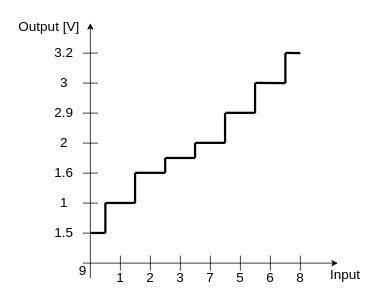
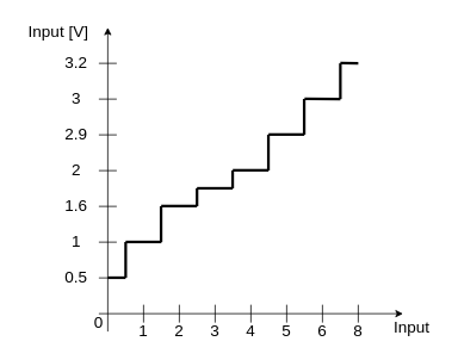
  <mxCell id="0" />
  <mxCell id="1" parent="0" />
  <mxCell id="2" value="" style="endArrow=classic;html=1;rounded=0;strokeColor=default;fontColor=#000000;" parent="1" edge="1"><mxGeometry width="50" height="50" relative="1" as="geometry"><mxPoint x="120" y="370" as="sourcePoint" /><mxPoint x="120" y="30" as="targetPoint" /></mxGeometry></mxCell>
  <mxCell id="3" value="" style="endArrow=classic;html=1;rounded=0;strokeColor=default;fontColor=#000000;" parent="1" edge="1"><mxGeometry width="50" height="50" relative="1" as="geometry"><mxPoint x="110" y="350" as="sourcePoint" /><mxPoint x="450" y="350" as="targetPoint" /></mxGeometry></mxCell>
  <mxCell id="4" value="" style="endArrow=none;html=1;rounded=0;strokeColor=default;fontColor=#000000;" parent="1" edge="1"><mxGeometry width="50" height="50" relative="1" as="geometry"><mxPoint x="110" y="150" as="sourcePoint" /><mxPoint x="130" y="150" as="targetPoint" /></mxGeometry></mxCell>
  <mxCell id="5" value="" style="endArrow=none;html=1;rounded=0;strokeColor=default;fontColor=#000000;" parent="1" edge="1"><mxGeometry width="50" height="50" relative="1" as="geometry"><mxPoint x="110" y="190" as="sourcePoint" /><mxPoint x="130" y="190" as="targetPoint" /></mxGeometry></mxCell>
  <mxCell id="6" value="" style="endArrow=none;html=1;rounded=0;strokeColor=default;fontColor=#000000;" parent="1" edge="1"><mxGeometry width="50" height="50" relative="1" as="geometry"><mxPoint x="110" y="230" as="sourcePoint" /><mxPoint x="130" y="230" as="targetPoint" /></mxGeometry></mxCell>
  <mxCell id="7" value="" style="endArrow=none;html=1;rounded=0;strokeColor=default;fontColor=#000000;" parent="1" edge="1"><mxGeometry width="50" height="50" relative="1" as="geometry"><mxPoint x="110" y="270" as="sourcePoint" /><mxPoint x="130" y="270" as="targetPoint" /></mxGeometry></mxCell>
  <mxCell id="8" value="" style="endArrow=none;html=1;rounded=0;strokeColor=default;fontColor=#000000;" parent="1" edge="1"><mxGeometry width="50" height="50" relative="1" as="geometry"><mxPoint x="110" y="310" as="sourcePoint" /><mxPoint x="130" y="310" as="targetPoint" /></mxGeometry></mxCell>
  <mxCell id="9" value="" style="endArrow=none;html=1;rounded=0;strokeWidth=3;strokeColor=default;fontColor=#000000;" parent="1" edge="1"><mxGeometry width="50" height="50" relative="1" as="geometry"><mxPoint x="120" y="309.79" as="sourcePoint" /><mxPoint x="140" y="309.79" as="targetPoint" /></mxGeometry></mxCell>
  <mxCell id="10" value="" style="endArrow=none;html=1;rounded=0;strokeWidth=3;strokeColor=default;fontColor=#000000;" parent="1" edge="1"><mxGeometry width="50" height="50" relative="1" as="geometry"><mxPoint x="140" y="269.79" as="sourcePoint" /><mxPoint x="180" y="269.79" as="targetPoint" /></mxGeometry></mxCell>
  <mxCell id="11" value="" style="endArrow=none;html=1;rounded=0;strokeWidth=1;strokeColor=default;fontColor=#000000;" parent="1" edge="1"><mxGeometry width="50" height="50" relative="1" as="geometry"><mxPoint x="160" y="360" as="sourcePoint" /><mxPoint x="160" y="340" as="targetPoint" /></mxGeometry></mxCell>
  <mxCell id="12" value="" style="endArrow=none;html=1;rounded=0;strokeWidth=1;strokeColor=default;fontColor=#000000;" parent="1" edge="1"><mxGeometry width="50" height="50" relative="1" as="geometry"><mxPoint x="200" y="360" as="sourcePoint" /><mxPoint x="200" y="340" as="targetPoint" /></mxGeometry></mxCell>
  <mxCell id="13" value="" style="endArrow=none;html=1;rounded=0;strokeWidth=1;strokeColor=default;fontColor=#000000;" parent="1" edge="1"><mxGeometry width="50" height="50" relative="1" as="geometry"><mxPoint x="240" y="360" as="sourcePoint" /><mxPoint x="240" y="340" as="targetPoint" /></mxGeometry></mxCell>
  <mxCell id="14" value="" style="endArrow=none;html=1;rounded=0;strokeWidth=1;strokeColor=default;fontColor=#000000;" parent="1" edge="1"><mxGeometry width="50" height="50" relative="1" as="geometry"><mxPoint x="280" y="360" as="sourcePoint" /><mxPoint x="280" y="340" as="targetPoint" /></mxGeometry></mxCell>
  <mxCell id="15" value="" style="endArrow=none;html=1;rounded=0;strokeWidth=1;strokeColor=default;fontColor=#000000;" parent="1" edge="1"><mxGeometry width="50" height="50" relative="1" as="geometry"><mxPoint x="320" y="360" as="sourcePoint" /><mxPoint x="320" y="340" as="targetPoint" /></mxGeometry></mxCell>
  <mxCell id="16" value="" style="endArrow=none;html=1;rounded=0;strokeWidth=1;strokeColor=default;fontColor=#000000;" parent="1" edge="1"><mxGeometry width="50" height="50" relative="1" as="geometry"><mxPoint x="360" y="360" as="sourcePoint" /><mxPoint x="360" y="340" as="targetPoint" /></mxGeometry></mxCell>
  <mxCell id="17" value="" style="endArrow=none;html=1;rounded=0;strokeWidth=1;strokeColor=default;fontColor=#000000;" parent="1" edge="1"><mxGeometry width="50" height="50" relative="1" as="geometry"><mxPoint x="400" y="360" as="sourcePoint" /><mxPoint x="400" y="340" as="targetPoint" /></mxGeometry></mxCell>
- <mxCell id="18" value="9" style="text;html=1;strokeColor=none;fillColor=none;align=center;verticalAlign=middle;whiteSpace=wrap;rounded=0;fontSize=18;fontColor=#000000;" parent="1" vertex="1"><mxGeometry x="100" y="350" width="20" height="20" as="geometry" /></mxCell>
+ <mxCell id="18" value="0" style="text;html=1;strokeColor=none;fillColor=none;align=center;verticalAlign=middle;whiteSpace=wrap;rounded=0;fontSize=18;fontColor=#000000;" parent="1" vertex="1"><mxGeometry x="100" y="350" width="20" height="20" as="geometry" /></mxCell>
  <mxCell id="19" value="1" style="text;html=1;strokeColor=none;fillColor=none;align=center;verticalAlign=middle;whiteSpace=wrap;rounded=0;fontSize=18;fontColor=#000000;" parent="1" vertex="1"><mxGeometry x="150" y="360" width="20" height="20" as="geometry" /></mxCell>
  <mxCell id="20" value="2" style="text;html=1;strokeColor=none;fillColor=none;align=center;verticalAlign=middle;whiteSpace=wrap;rounded=0;fontSize=18;fontColor=#000000;" parent="1" vertex="1"><mxGeometry x="190" y="360" width="20" height="20" as="geometry" /></mxCell>
  <mxCell id="21" value="3" style="text;html=1;strokeColor=none;fillColor=none;align=center;verticalAlign=middle;whiteSpace=wrap;rounded=0;fontSize=18;fontColor=#000000;" parent="1" vertex="1"><mxGeometry x="230" y="360" width="20" height="20" as="geometry" /></mxCell>
- <mxCell id="22" value="7" style="text;html=1;strokeColor=none;fillColor=none;align=center;verticalAlign=middle;whiteSpace=wrap;rounded=0;fontSize=18;fontColor=#000000;" parent="1" vertex="1"><mxGeometry x="270" y="360" width="20" height="20" as="geometry" /></mxCell>
+ <mxCell id="22" value="4" style="text;html=1;strokeColor=none;fillColor=none;align=center;verticalAlign=middle;whiteSpace=wrap;rounded=0;fontSize=18;fontColor=#000000;" parent="1" vertex="1"><mxGeometry x="270" y="360" width="20" height="20" as="geometry" /></mxCell>
  <mxCell id="23" value="5" style="text;html=1;strokeColor=none;fillColor=none;align=center;verticalAlign=middle;whiteSpace=wrap;rounded=0;fontSize=18;fontColor=#000000;" parent="1" vertex="1"><mxGeometry x="310" y="360" width="20" height="20" as="geometry" /></mxCell>
  <mxCell id="24" value="6" style="text;html=1;strokeColor=none;fillColor=none;align=center;verticalAlign=middle;whiteSpace=wrap;rounded=0;fontSize=18;fontColor=#000000;" parent="1" vertex="1"><mxGeometry x="350" y="360" width="20" height="20" as="geometry" /></mxCell>
  <mxCell id="25" value="8" style="text;html=1;strokeColor=none;fillColor=none;align=center;verticalAlign=middle;whiteSpace=wrap;rounded=0;fontSize=18;fontColor=#000000;" parent="1" vertex="1"><mxGeometry x="390" y="360" width="20" height="20" as="geometry" /></mxCell>
  <mxCell id="26" value="Input" style="text;html=1;strokeColor=none;fillColor=none;align=center;verticalAlign=middle;whiteSpace=wrap;rounded=0;fontSize=18;fontColor=#000000;" parent="1" vertex="1"><mxGeometry x="430" y="350" width="60" height="30" as="geometry" /></mxCell>
- <mxCell id="27" value="Output [V]" style="text;html=1;strokeColor=none;fillColor=none;align=center;verticalAlign=middle;whiteSpace=wrap;rounded=0;fontSize=18;fontColor=#000000;" parent="1" vertex="1"><mxGeometry x="20" y="20" width="90" height="30" as="geometry" /></mxCell>
- <mxCell id="28" value="1.5" style="text;html=1;strokeColor=none;fillColor=none;align=center;verticalAlign=middle;whiteSpace=wrap;rounded=0;fontSize=18;fontColor=#000000;" parent="1" vertex="1"><mxGeometry x="70" y="300" width="30" height="20" as="geometry" /></mxCell>
+ <mxCell id="27" value="Input [V]" style="text;html=1;strokeColor=none;fillColor=none;align=center;verticalAlign=middle;whiteSpace=wrap;rounded=0;fontSize=18;fontColor=#000000;" parent="1" vertex="1"><mxGeometry x="20" y="20" width="90" height="30" as="geometry" /></mxCell>
+ <mxCell id="28" value="0.5" style="text;html=1;strokeColor=none;fillColor=none;align=center;verticalAlign=middle;whiteSpace=wrap;rounded=0;fontSize=18;fontColor=#000000;" parent="1" vertex="1"><mxGeometry x="70" y="300" width="30" height="20" as="geometry" /></mxCell>
  <mxCell id="29" value="1" style="text;html=1;strokeColor=none;fillColor=none;align=center;verticalAlign=middle;whiteSpace=wrap;rounded=0;fontSize=18;fontColor=#000000;" parent="1" vertex="1"><mxGeometry x="70" y="260" width="30" height="20" as="geometry" /></mxCell>
  <mxCell id="30" value="2" style="text;html=1;strokeColor=none;fillColor=none;align=center;verticalAlign=middle;whiteSpace=wrap;rounded=0;fontSize=18;fontColor=#000000;" parent="1" vertex="1"><mxGeometry x="70" y="180" width="30" height="20" as="geometry" /></mxCell>
  <mxCell id="31" value="3" style="text;html=1;strokeColor=none;fillColor=none;align=center;verticalAlign=middle;whiteSpace=wrap;rounded=0;fontSize=18;fontColor=#000000;" parent="1" vertex="1"><mxGeometry x="70" y="100" width="30" height="20" as="geometry" /></mxCell>
  <mxCell id="32" value="1.6" style="text;html=1;strokeColor=none;fillColor=none;align=center;verticalAlign=middle;whiteSpace=wrap;rounded=0;fontSize=18;fontColor=#000000;" parent="1" vertex="1"><mxGeometry x="70" y="220" width="30" height="20" as="geometry" /></mxCell>
  <mxCell id="33" value="2.9" style="text;html=1;strokeColor=none;fillColor=none;align=center;verticalAlign=middle;whiteSpace=wrap;rounded=0;fontSize=18;fontColor=#000000;" parent="1" vertex="1"><mxGeometry x="70" y="140" width="30" height="20" as="geometry" /></mxCell>
  <mxCell id="34" value="3.2" style="text;html=1;strokeColor=none;fillColor=none;align=center;verticalAlign=middle;whiteSpace=wrap;rounded=0;fontSize=18;fontColor=#000000;" parent="1" vertex="1"><mxGeometry x="70" y="60" width="30" height="20" as="geometry" /></mxCell>
  <mxCell id="35" value="" style="endArrow=none;html=1;rounded=0;strokeColor=default;fontColor=#000000;" parent="1" edge="1"><mxGeometry width="50" height="50" relative="1" as="geometry"><mxPoint x="110" y="70" as="sourcePoint" /><mxPoint x="130" y="70" as="targetPoint" /></mxGeometry></mxCell>
  <mxCell id="36" value="" style="endArrow=none;html=1;rounded=0;strokeColor=default;fontColor=#000000;" parent="1" edge="1"><mxGeometry width="50" height="50" relative="1" as="geometry"><mxPoint x="110" y="110" as="sourcePoint" /><mxPoint x="130" y="110" as="targetPoint" /></mxGeometry></mxCell>
  <mxCell id="37" value="" style="endArrow=none;html=1;rounded=0;strokeWidth=3;strokeColor=default;fontColor=#000000;" parent="1" edge="1"><mxGeometry width="50" height="50" relative="1" as="geometry"><mxPoint x="179.75" y="229.62" as="sourcePoint" /><mxPoint x="219.75" y="229.62" as="targetPoint" /></mxGeometry></mxCell>
  <mxCell id="38" value="" style="endArrow=none;html=1;rounded=0;strokeWidth=3;strokeColor=default;fontColor=#000000;" parent="1" edge="1"><mxGeometry width="50" height="50" relative="1" as="geometry"><mxPoint x="219.75" y="209.79" as="sourcePoint" /><mxPoint x="259.75" y="209.79" as="targetPoint" /></mxGeometry></mxCell>
  <mxCell id="39" value="" style="endArrow=none;html=1;rounded=0;strokeWidth=3;strokeColor=default;fontColor=#000000;" parent="1" edge="1"><mxGeometry width="50" height="50" relative="1" as="geometry"><mxPoint x="259.75" y="189.62" as="sourcePoint" /><mxPoint x="299.75" y="189.62" as="targetPoint" /></mxGeometry></mxCell>
  <mxCell id="40" value="" style="endArrow=none;html=1;rounded=0;strokeWidth=3;strokeColor=default;fontColor=#000000;" parent="1" edge="1"><mxGeometry width="50" height="50" relative="1" as="geometry"><mxPoint x="299.75" y="149.62" as="sourcePoint" /><mxPoint x="339.75" y="149.62" as="targetPoint" /></mxGeometry></mxCell>
  <mxCell id="41" value="" style="endArrow=none;html=1;rounded=0;strokeWidth=3;fontSize=18;strokeColor=default;fontColor=#000000;" parent="1" edge="1"><mxGeometry width="50" height="50" relative="1" as="geometry"><mxPoint x="140" y="309.79" as="sourcePoint" /><mxPoint x="140" y="269.79" as="targetPoint" /></mxGeometry></mxCell>
  <mxCell id="42" value="" style="endArrow=none;html=1;rounded=0;strokeWidth=3;fontSize=18;strokeColor=default;fontColor=#000000;" parent="1" edge="1"><mxGeometry width="50" height="50" relative="1" as="geometry"><mxPoint x="179.58" y="269.79" as="sourcePoint" /><mxPoint x="179.58" y="229.79" as="targetPoint" /></mxGeometry></mxCell>
  <mxCell id="43" value="" style="endArrow=none;html=1;rounded=0;strokeWidth=3;fontSize=18;strokeColor=default;fontColor=#000000;" parent="1" edge="1"><mxGeometry width="50" height="50" relative="1" as="geometry"><mxPoint x="299.58" y="189.79" as="sourcePoint" /><mxPoint x="299.58" y="149.79" as="targetPoint" /></mxGeometry></mxCell>
  <mxCell id="44" value="" style="endArrow=none;html=1;rounded=0;strokeWidth=3;fontSize=18;strokeColor=default;fontColor=#000000;" parent="1" edge="1"><mxGeometry width="50" height="50" relative="1" as="geometry"><mxPoint x="339.58" y="149.79" as="sourcePoint" /><mxPoint x="339.58" y="109.79" as="targetPoint" /></mxGeometry></mxCell>
  <mxCell id="45" value="" style="endArrow=none;html=1;rounded=0;strokeWidth=3;fontSize=18;strokeColor=default;fontColor=#000000;" parent="1" edge="1"><mxGeometry width="50" height="50" relative="1" as="geometry"><mxPoint x="219.75" y="229.79" as="sourcePoint" /><mxPoint x="219.75" y="209.79" as="targetPoint" /></mxGeometry></mxCell>
  <mxCell id="46" value="" style="endArrow=none;html=1;rounded=0;strokeWidth=3;fontSize=18;strokeColor=default;fontColor=#000000;" parent="1" edge="1"><mxGeometry width="50" height="50" relative="1" as="geometry"><mxPoint x="259.58" y="209.79" as="sourcePoint" /><mxPoint x="259.58" y="189.79" as="targetPoint" /></mxGeometry></mxCell>
  <mxCell id="47" value="" style="endArrow=none;html=1;rounded=0;strokeWidth=3;strokeColor=default;fontColor=#000000;" edge="1" parent="1"><mxGeometry width="50" height="50" relative="1" as="geometry"><mxPoint x="340" y="109.62" as="sourcePoint" /><mxPoint x="380" y="110" as="targetPoint" /></mxGeometry></mxCell>
  <mxCell id="48" value="" style="endArrow=none;html=1;rounded=0;strokeWidth=3;fontSize=18;strokeColor=default;fontColor=#000000;" edge="1" parent="1"><mxGeometry width="50" height="50" relative="1" as="geometry"><mxPoint x="380" y="110" as="sourcePoint" /><mxPoint x="380" y="70" as="targetPoint" /></mxGeometry></mxCell>
  <mxCell id="49" value="" style="endArrow=none;html=1;rounded=0;strokeWidth=3;strokeColor=default;fontColor=#000000;" edge="1" parent="1"><mxGeometry width="50" height="50" relative="1" as="geometry"><mxPoint x="380" y="69.75" as="sourcePoint" /><mxPoint x="400" y="70" as="targetPoint" /></mxGeometry></mxCell>
